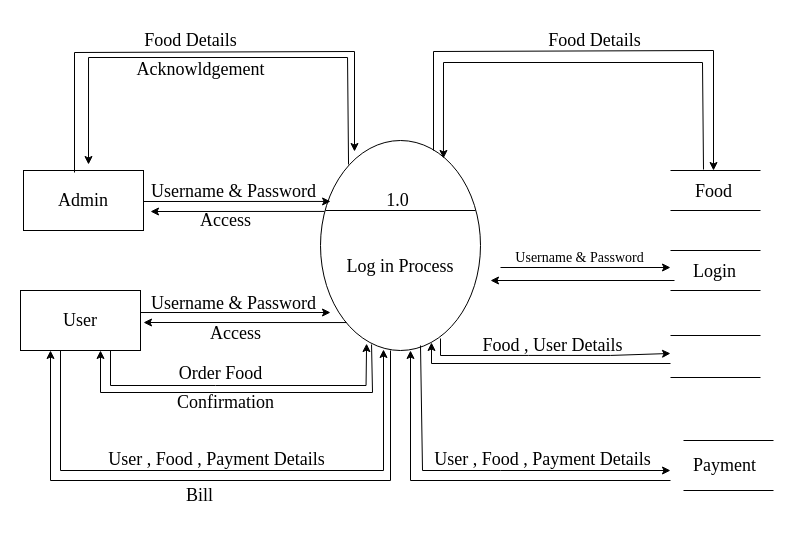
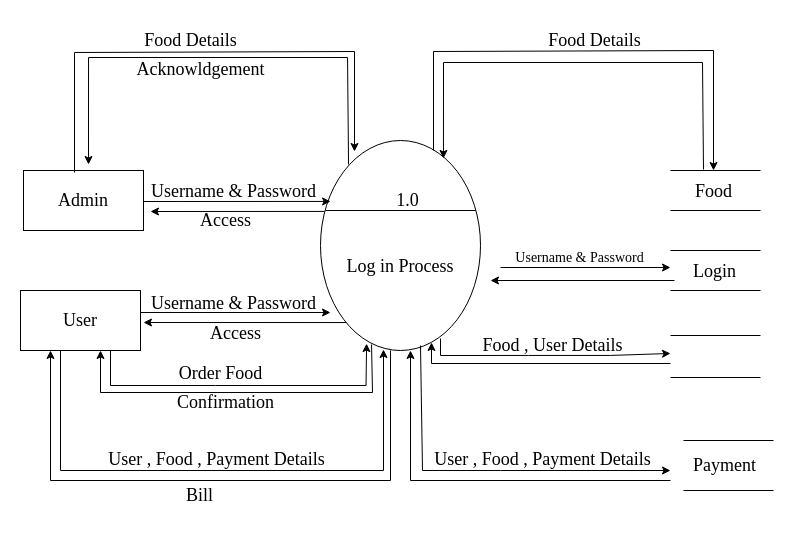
  <mxCell id="0" />
  <mxCell id="1" parent="0" />
  <mxCell id="2" value="&lt;div&gt;&lt;font face=&quot;Times New Roman&quot; style=&quot;font-size: 18px;&quot;&gt;&lt;br&gt;&lt;/font&gt;&lt;/div&gt;&lt;font face=&quot;Times New Roman&quot; style=&quot;font-size: 18px;&quot;&gt;&lt;div&gt;&lt;font face=&quot;Times New Roman&quot; style=&quot;font-size: 18px;&quot;&gt;&lt;br&gt;&lt;/font&gt;&lt;/div&gt;Log in Process&lt;/font&gt;" style="ellipse;whiteSpace=wrap;html=1;" vertex="1" parent="1"><mxGeometry x="320" y="140" width="160" height="210" as="geometry" /></mxCell>
- <mxCell id="3" value="&lt;font face=&quot;Times New Roman&quot; style=&quot;font-size: 18px;&quot;&gt;1.0&lt;/font&gt;" style="text;html=1;align=center;verticalAlign=middle;resizable=0;points=[];autosize=1;strokeColor=none;fillColor=none;" vertex="1" parent="1"><mxGeometry x="372" y="180" width="50" height="40" as="geometry" /></mxCell>
+ <mxCell id="3" value="&lt;font face=&quot;Times New Roman&quot; style=&quot;font-size: 18px;&quot;&gt;1.0&lt;/font&gt;" style="text;html=1;align=center;verticalAlign=middle;resizable=0;points=[];autosize=1;strokeColor=none;fillColor=none;" vertex="1" parent="1"><mxGeometry x="382" y="180" width="50" height="40" as="geometry" /></mxCell>
  <mxCell id="4" value="&lt;font face=&quot;Times New Roman&quot; style=&quot;font-size: 18px;&quot;&gt;Admin&lt;/font&gt;" style="rounded=0;whiteSpace=wrap;html=1;" vertex="1" parent="1"><mxGeometry x="23" y="170" width="120" height="60" as="geometry" /></mxCell>
  <mxCell id="5" value="&lt;font face=&quot;Times New Roman&quot; style=&quot;font-size: 18px;&quot;&gt;User&lt;/font&gt;" style="rounded=0;whiteSpace=wrap;html=1;" vertex="1" parent="1"><mxGeometry x="20" y="290" width="120" height="60" as="geometry" /></mxCell>
  <mxCell id="6" value="" style="endArrow=none;html=1;rounded=0;" edge="1" parent="1"><mxGeometry width="50" height="50" relative="1" as="geometry"><mxPoint x="325" y="210" as="sourcePoint" /><mxPoint x="475" y="210" as="targetPoint" /></mxGeometry></mxCell>
  <mxCell id="7" value="" style="endArrow=classic;html=1;rounded=0;exitX=1;exitY=0.25;exitDx=0;exitDy=0;entryX=0.063;entryY=0.214;entryDx=0;entryDy=0;entryPerimeter=0;" edge="1" parent="1"><mxGeometry width="50" height="50" relative="1" as="geometry"><mxPoint x="143" y="201" as="sourcePoint" /><mxPoint x="330.08" y="200.94" as="targetPoint" /></mxGeometry></mxCell>
  <mxCell id="8" value="" style="endArrow=classic;html=1;rounded=0;exitX=1;exitY=0.367;exitDx=0;exitDy=0;exitPerimeter=0;" edge="1" parent="1" source="5"><mxGeometry width="50" height="50" relative="1" as="geometry"><mxPoint x="160" y="310" as="sourcePoint" /><mxPoint x="330" y="312" as="targetPoint" /></mxGeometry></mxCell>
  <mxCell id="9" value="&lt;font face=&quot;Times New Roman&quot; style=&quot;font-size: 18px;&quot;&gt;Username &amp;amp; Password&lt;/font&gt;" style="text;html=1;align=center;verticalAlign=middle;resizable=0;points=[];autosize=1;strokeColor=none;fillColor=none;" vertex="1" parent="1"><mxGeometry x="138" y="283" width="190" height="40" as="geometry" /></mxCell>
  <mxCell id="10" value="&lt;font face=&quot;Times New Roman&quot; style=&quot;font-size: 18px;&quot;&gt;Username &amp;amp; Password&lt;/font&gt;" style="text;html=1;align=center;verticalAlign=middle;resizable=0;points=[];autosize=1;strokeColor=none;fillColor=none;" vertex="1" parent="1"><mxGeometry x="138" y="171" width="190" height="40" as="geometry" /></mxCell>
  <mxCell id="11" value="" style="endArrow=classic;html=1;rounded=0;exitX=0.031;exitY=0.333;exitDx=0;exitDy=0;exitPerimeter=0;" edge="1" parent="1"><mxGeometry width="50" height="50" relative="1" as="geometry"><mxPoint x="323.96" y="210.93" as="sourcePoint" /><mxPoint x="150" y="211" as="targetPoint" /></mxGeometry></mxCell>
  <mxCell id="12" value="" style="endArrow=classic;html=1;rounded=0;exitX=0.206;exitY=0.905;exitDx=0;exitDy=0;exitPerimeter=0;" edge="1" parent="1"><mxGeometry width="50" height="50" relative="1" as="geometry"><mxPoint x="345.96" y="322.05" as="sourcePoint" /><mxPoint x="143" y="322" as="targetPoint" /></mxGeometry></mxCell>
  <mxCell id="13" value="&lt;font face=&quot;Times New Roman&quot; style=&quot;font-size: 18px;&quot;&gt;Access&lt;/font&gt;" style="text;html=1;align=center;verticalAlign=middle;resizable=0;points=[];autosize=1;strokeColor=none;fillColor=none;" vertex="1" parent="1"><mxGeometry x="190" y="200" width="70" height="40" as="geometry" /></mxCell>
  <mxCell id="14" value="&lt;font face=&quot;Times New Roman&quot; style=&quot;font-size: 18px;&quot;&gt;Access&lt;/font&gt;" style="text;html=1;align=center;verticalAlign=middle;resizable=0;points=[];autosize=1;strokeColor=none;fillColor=none;" vertex="1" parent="1"><mxGeometry x="200" y="313" width="70" height="40" as="geometry" /></mxCell>
  <mxCell id="15" value="" style="endArrow=none;html=1;rounded=0;" edge="1" parent="1"><mxGeometry width="50" height="50" relative="1" as="geometry"><mxPoint x="670" y="170" as="sourcePoint" /><mxPoint x="760" y="170" as="targetPoint" /></mxGeometry></mxCell>
  <mxCell id="16" value="" style="endArrow=none;html=1;rounded=0;" edge="1" parent="1"><mxGeometry width="50" height="50" relative="1" as="geometry"><mxPoint x="670" y="335" as="sourcePoint" /><mxPoint x="760" y="335" as="targetPoint" /></mxGeometry></mxCell>
  <mxCell id="17" value="" style="endArrow=none;html=1;rounded=0;" edge="1" parent="1"><mxGeometry width="50" height="50" relative="1" as="geometry"><mxPoint x="670" y="377" as="sourcePoint" /><mxPoint x="760" y="377" as="targetPoint" /></mxGeometry></mxCell>
  <mxCell id="18" value="" style="endArrow=none;html=1;rounded=0;" edge="1" parent="1"><mxGeometry width="50" height="50" relative="1" as="geometry"><mxPoint x="670" y="210" as="sourcePoint" /><mxPoint x="760" y="210" as="targetPoint" /></mxGeometry></mxCell>
  <mxCell id="19" value="" style="endArrow=none;html=1;rounded=0;" edge="1" parent="1"><mxGeometry width="50" height="50" relative="1" as="geometry"><mxPoint x="670" y="250" as="sourcePoint" /><mxPoint x="760" y="250" as="targetPoint" /></mxGeometry></mxCell>
  <mxCell id="20" value="" style="endArrow=none;html=1;rounded=0;" edge="1" parent="1"><mxGeometry width="50" height="50" relative="1" as="geometry"><mxPoint x="670" y="290" as="sourcePoint" /><mxPoint x="760" y="290" as="targetPoint" /></mxGeometry></mxCell>
  <mxCell id="21" value="&lt;font face=&quot;Times New Roman&quot; style=&quot;font-size: 18px;&quot;&gt;Login&lt;/font&gt;" style="text;html=1;align=center;verticalAlign=middle;resizable=0;points=[];autosize=1;strokeColor=none;fillColor=none;" vertex="1" parent="1"><mxGeometry x="679" y="251" width="70" height="40" as="geometry" /></mxCell>
  <mxCell id="22" value="" style="endArrow=classic;html=1;rounded=0;" edge="1" parent="1"><mxGeometry width="50" height="50" relative="1" as="geometry"><mxPoint x="674" y="280" as="sourcePoint" /><mxPoint x="490" y="280" as="targetPoint" /></mxGeometry></mxCell>
  <mxCell id="23" value="" style="endArrow=classic;html=1;rounded=0;" edge="1" parent="1"><mxGeometry width="50" height="50" relative="1" as="geometry"><mxPoint x="500" y="267" as="sourcePoint" /><mxPoint x="670" y="267" as="targetPoint" /></mxGeometry></mxCell>
  <mxCell id="24" value="&lt;font face=&quot;Times New Roman&quot; style=&quot;font-size: 14px;&quot;&gt;Username &amp;amp; Password&lt;/font&gt;" style="text;html=1;align=center;verticalAlign=middle;resizable=0;points=[];autosize=1;strokeColor=none;fillColor=none;" vertex="1" parent="1"><mxGeometry x="504" y="243" width="150" height="30" as="geometry" /></mxCell>
  <mxCell id="25" value="&lt;font face=&quot;Times New Roman&quot; style=&quot;font-size: 18px;&quot;&gt;Food&lt;/font&gt;" style="text;html=1;align=center;verticalAlign=middle;resizable=0;points=[];autosize=1;strokeColor=none;fillColor=none;" vertex="1" parent="1"><mxGeometry x="683" y="171" width="60" height="40" as="geometry" /></mxCell>
  <mxCell id="26" value="&lt;font face=&quot;Times New Roman&quot; style=&quot;font-size: 18px;&quot;&gt;Food Details&lt;/font&gt;" style="text;html=1;align=center;verticalAlign=middle;resizable=0;points=[];autosize=1;strokeColor=none;fillColor=none;" vertex="1" parent="1"><mxGeometry x="130" y="20" width="120" height="40" as="geometry" /></mxCell>
  <mxCell id="27" value="" style="endArrow=classic;html=1;rounded=0;" edge="1" parent="1"><mxGeometry width="50" height="50" relative="1" as="geometry"><mxPoint x="74" y="172" as="sourcePoint" /><mxPoint x="354" y="151" as="targetPoint" /><Array as="points"><mxPoint x="74" y="52" /><mxPoint x="354" y="51" /></Array></mxGeometry></mxCell>
  <mxCell id="28" value="" style="endArrow=classic;html=1;rounded=0;" edge="1" parent="1"><mxGeometry width="50" height="50" relative="1" as="geometry"><mxPoint x="433" y="150" as="sourcePoint" /><mxPoint x="713" y="170" as="targetPoint" /><Array as="points"><mxPoint x="433" y="51" /><mxPoint x="713" y="50" /></Array></mxGeometry></mxCell>
  <mxCell id="29" value="&lt;font face=&quot;Times New Roman&quot; style=&quot;font-size: 18px;&quot;&gt;Food Details&lt;/font&gt;" style="text;html=1;align=center;verticalAlign=middle;resizable=0;points=[];autosize=1;strokeColor=none;fillColor=none;" vertex="1" parent="1"><mxGeometry x="534" y="20" width="120" height="40" as="geometry" /></mxCell>
  <mxCell id="30" value="" style="endArrow=classic;html=1;rounded=0;entryX=0.756;entryY=0.076;entryDx=0;entryDy=0;entryPerimeter=0;exitX=0.3;exitY=-0.1;exitDx=0;exitDy=0;exitPerimeter=0;" edge="1" parent="1"><mxGeometry width="50" height="50" relative="1" as="geometry"><mxPoint x="703" y="169" as="sourcePoint" /><mxPoint x="442.96" y="157.96" as="targetPoint" /><Array as="points"><mxPoint x="702" y="62" /><mxPoint x="443" y="62" /></Array></mxGeometry></mxCell>
  <mxCell id="31" value="" style="endArrow=classic;html=1;rounded=0;exitX=0.3;exitY=-0.1;exitDx=0;exitDy=0;exitPerimeter=0;" edge="1" parent="1"><mxGeometry width="50" height="50" relative="1" as="geometry"><mxPoint x="348.04" y="164" as="sourcePoint" /><mxPoint x="88" y="164" as="targetPoint" /><Array as="points"><mxPoint x="347.04" y="57" /><mxPoint x="88.04" y="57" /></Array></mxGeometry></mxCell>
  <mxCell id="32" value="&lt;font face=&quot;Times New Roman&quot; style=&quot;font-size: 18px;&quot;&gt;Acknowldgement&lt;/font&gt;" style="text;html=1;align=center;verticalAlign=middle;resizable=0;points=[];autosize=1;strokeColor=none;fillColor=none;" vertex="1" parent="1"><mxGeometry x="125" y="49" width="150" height="40" as="geometry" /></mxCell>
  <mxCell id="33" value="" style="endArrow=classic;html=1;rounded=0;exitX=0.75;exitY=1;exitDx=0;exitDy=0;entryX=0.288;entryY=0.967;entryDx=0;entryDy=0;entryPerimeter=0;" edge="1" parent="1" source="5" target="2"><mxGeometry width="50" height="50" relative="1" as="geometry"><mxPoint x="74.49" y="295.63" as="sourcePoint" /><mxPoint x="365.55" y="291" as="targetPoint" /><Array as="points"><mxPoint x="110" y="385" /><mxPoint x="215" y="385" /><mxPoint x="365.55" y="385" /></Array></mxGeometry></mxCell>
  <mxCell id="34" value="" style="endArrow=classic;html=1;rounded=0;exitX=0.319;exitY=0.976;exitDx=0;exitDy=0;exitPerimeter=0;" edge="1" parent="1"><mxGeometry width="50" height="50" relative="1" as="geometry"><mxPoint x="371.04" y="343.96" as="sourcePoint" /><mxPoint x="100" y="350" as="targetPoint" /><Array as="points"><mxPoint x="372" y="392" /><mxPoint x="100" y="392" /></Array></mxGeometry></mxCell>
  <mxCell id="35" value="&lt;font face=&quot;Times New Roman&quot; style=&quot;font-size: 18px;&quot;&gt;Order Food&lt;/font&gt;" style="text;html=1;align=center;verticalAlign=middle;resizable=0;points=[];autosize=1;strokeColor=none;fillColor=none;" vertex="1" parent="1"><mxGeometry x="165" y="353" width="110" height="40" as="geometry" /></mxCell>
  <mxCell id="36" value="&lt;font face=&quot;Times New Roman&quot; style=&quot;font-size: 18px;&quot;&gt;Food , User Details&lt;/font&gt;" style="text;html=1;align=center;verticalAlign=middle;resizable=0;points=[];autosize=1;strokeColor=none;fillColor=none;" vertex="1" parent="1"><mxGeometry x="472" y="325" width="160" height="40" as="geometry" /></mxCell>
  <mxCell id="37" value="&lt;font face=&quot;Times New Roman&quot; style=&quot;font-size: 18px;&quot;&gt;Confirmation&lt;/font&gt;" style="text;html=1;align=center;verticalAlign=middle;resizable=0;points=[];autosize=1;strokeColor=none;fillColor=none;" vertex="1" parent="1"><mxGeometry x="165" y="382" width="120" height="40" as="geometry" /></mxCell>
  <mxCell id="38" value="" style="endArrow=classic;html=1;rounded=0;" edge="1" parent="1"><mxGeometry width="50" height="50" relative="1" as="geometry"><mxPoint x="440" y="338" as="sourcePoint" /><mxPoint x="670" y="352.95" as="targetPoint" /><Array as="points"><mxPoint x="440" y="355" /><mxPoint x="528" y="354.95" /><mxPoint x="610" y="354.95" /></Array></mxGeometry></mxCell>
  <mxCell id="39" value="" style="endArrow=classic;html=1;rounded=0;" edge="1" parent="1"><mxGeometry width="50" height="50" relative="1" as="geometry"><mxPoint x="670" y="363" as="sourcePoint" /><mxPoint x="431" y="342" as="targetPoint" /><Array as="points"><mxPoint x="431" y="363" /></Array></mxGeometry></mxCell>
  <mxCell id="40" value="" style="endArrow=none;html=1;rounded=0;" edge="1" parent="1"><mxGeometry width="50" height="50" relative="1" as="geometry"><mxPoint x="683" y="440" as="sourcePoint" /><mxPoint x="773" y="440" as="targetPoint" /></mxGeometry></mxCell>
  <mxCell id="41" value="" style="endArrow=none;html=1;rounded=0;" edge="1" parent="1"><mxGeometry width="50" height="50" relative="1" as="geometry"><mxPoint x="683" y="490" as="sourcePoint" /><mxPoint x="773" y="490" as="targetPoint" /></mxGeometry></mxCell>
  <mxCell id="42" value="&lt;font face=&quot;Times New Roman&quot; style=&quot;font-size: 18px;&quot;&gt;Payment&lt;/font&gt;" style="text;html=1;align=center;verticalAlign=middle;resizable=0;points=[];autosize=1;strokeColor=none;fillColor=none;" vertex="1" parent="1"><mxGeometry x="679" y="445" width="90" height="40" as="geometry" /></mxCell>
  <mxCell id="43" value="" style="endArrow=classic;html=1;rounded=0;exitX=0.392;exitY=1.05;exitDx=0;exitDy=0;exitPerimeter=0;" edge="1" parent="1"><mxGeometry width="50" height="50" relative="1" as="geometry"><mxPoint x="420" y="344.99" as="sourcePoint" /><mxPoint x="670" y="470" as="targetPoint" /><Array as="points"><mxPoint x="422" y="470" /><mxPoint x="500" y="470" /></Array></mxGeometry></mxCell>
  <mxCell id="44" value="" style="endArrow=classic;html=1;rounded=0;entryX=0.25;entryY=1;entryDx=0;entryDy=0;" edge="1" parent="1" target="5"><mxGeometry width="50" height="50" relative="1" as="geometry"><mxPoint x="390" y="350" as="sourcePoint" /><mxPoint x="410" y="350" as="targetPoint" /><Array as="points"><mxPoint x="390" y="480" /><mxPoint x="50" y="480" /></Array></mxGeometry></mxCell>
  <mxCell id="45" value="" style="endArrow=classic;html=1;rounded=0;" edge="1" parent="1"><mxGeometry width="50" height="50" relative="1" as="geometry"><mxPoint x="670" y="480" as="sourcePoint" /><mxPoint x="410" y="350" as="targetPoint" /><Array as="points"><mxPoint x="410" y="480" /></Array></mxGeometry></mxCell>
  <mxCell id="46" value="" style="endArrow=classic;html=1;rounded=0;" edge="1" parent="1"><mxGeometry width="50" height="50" relative="1" as="geometry"><mxPoint x="60" y="350" as="sourcePoint" /><mxPoint x="383" y="349" as="targetPoint" /><Array as="points"><mxPoint x="60" y="470" /><mxPoint x="383" y="470" /></Array></mxGeometry></mxCell>
  <mxCell id="47" value="&lt;font face=&quot;Times New Roman&quot; style=&quot;font-size: 18px;&quot;&gt;User , Food , Payment Details&lt;/font&gt;" style="text;html=1;align=center;verticalAlign=middle;resizable=0;points=[];autosize=1;strokeColor=none;fillColor=none;" vertex="1" parent="1"><mxGeometry x="96" y="439" width="240" height="40" as="geometry" /></mxCell>
  <mxCell id="48" value="&lt;font face=&quot;Times New Roman&quot; style=&quot;font-size: 18px;&quot;&gt;Bill&lt;/font&gt;" style="text;html=1;align=center;verticalAlign=middle;resizable=0;points=[];autosize=1;strokeColor=none;fillColor=none;" vertex="1" parent="1"><mxGeometry x="174" y="475" width="50" height="40" as="geometry" /></mxCell>
  <mxCell id="49" value="&lt;font face=&quot;Times New Roman&quot; style=&quot;font-size: 18px;&quot;&gt;User , Food , Payment Details&lt;/font&gt;" style="text;html=1;align=center;verticalAlign=middle;resizable=0;points=[];autosize=1;strokeColor=none;fillColor=none;" vertex="1" parent="1"><mxGeometry x="422" y="439" width="240" height="40" as="geometry" /></mxCell>
